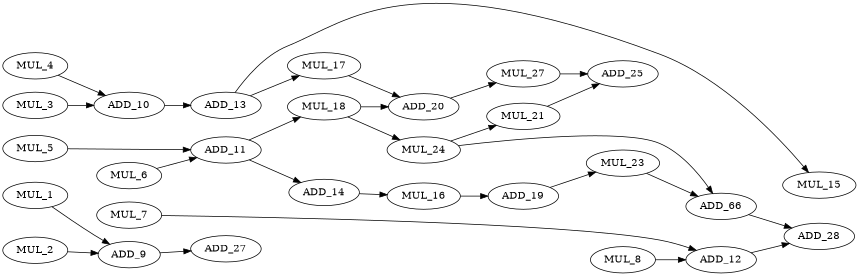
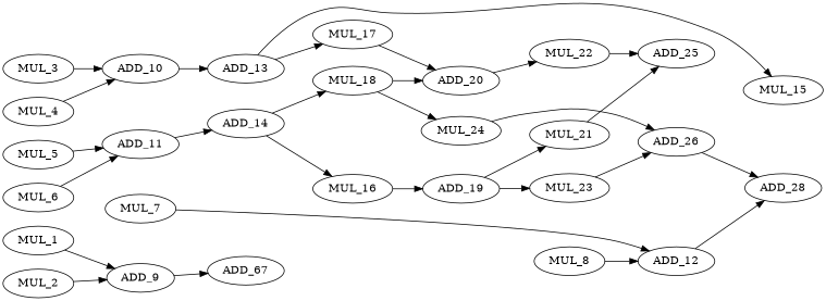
  digraph {
    rankdir=LR
    edge [weight=0]
    MUL_1
    ADD_9
-   ADD_27
+   ADD_27 [label=ADD_67]
    MUL_2
    MUL_3
    ADD_10
    ADD_13
    MUL_15
    MUL_17
    MUL_4
    MUL_5
    ADD_11
    ADD_14
    MUL_16
    MUL_18
    MUL_6
    MUL_7
    ADD_12
    ADD_28
    MUL_8
    ADD_20
    ADD_19
    MUL_24
    MUL_21
    MUL_23
-   MUL_22 [label=MUL_27]
+   MUL_22
    ADD_25
-   ADD_26 [label=ADD_66]
+   ADD_26
    MUL_1 -> ADD_9
    ADD_9 -> ADD_27
    MUL_2 -> ADD_9
    MUL_3 -> ADD_10 [weight=1]
    ADD_10 -> ADD_13 [weight=1]
    ADD_13 -> MUL_15
    ADD_13 -> MUL_17
    MUL_17 -> ADD_20
    MUL_4 -> ADD_10
    MUL_5 -> ADD_11
    ADD_11 -> ADD_14
    ADD_14 -> MUL_16
-   ADD_11 -> MUL_18
+   ADD_14 -> MUL_18
    MUL_16 -> ADD_19 [weight=1]
    MUL_18 -> ADD_20 [weight=3]
    MUL_18 -> MUL_24
    MUL_6 -> ADD_11
    MUL_7 -> ADD_12
    ADD_12 -> ADD_28
    MUL_8 -> ADD_12 [weight=1]
    ADD_20 -> MUL_22
-   MUL_24 -> MUL_21
+   ADD_19 -> MUL_21
    ADD_19 -> MUL_23
    MUL_24 -> ADD_26
    MUL_21 -> ADD_25
    MUL_23 -> ADD_26
    MUL_22 -> ADD_25 [weight=2]
    ADD_26 -> ADD_28
  }
